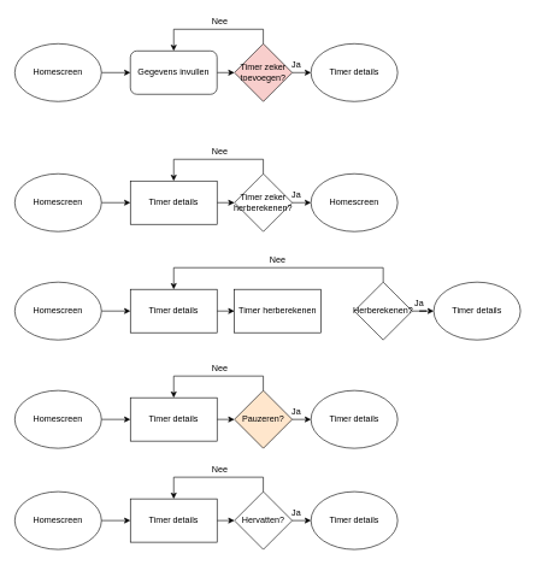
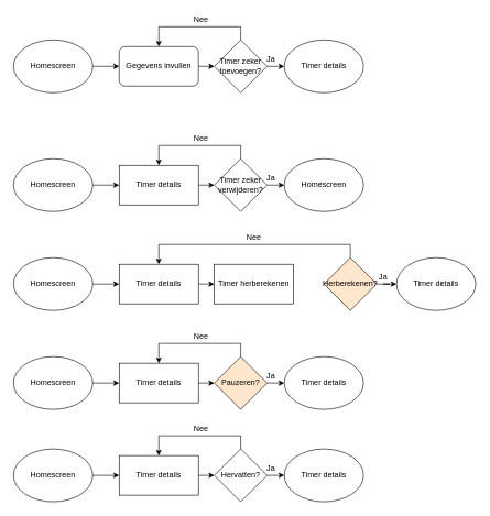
  <mxCell id="0" />
  <mxCell id="1" parent="0" />
  <mxCell id="2" style="edgeStyle=orthogonalEdgeStyle;rounded=0;orthogonalLoop=1;jettySize=auto;html=1;exitX=1;exitY=0.5;exitDx=0;exitDy=0;entryX=0;entryY=0.5;entryDx=0;entryDy=0;" edge="1" parent="1" source="3" target="5"><mxGeometry relative="1" as="geometry" /></mxCell>
  <mxCell id="3" value="Homescreen" style="ellipse;whiteSpace=wrap;html=1;" vertex="1" parent="1"><mxGeometry x="20" y="60" width="120" height="80" as="geometry" /></mxCell>
  <mxCell id="4" style="edgeStyle=orthogonalEdgeStyle;rounded=0;orthogonalLoop=1;jettySize=auto;html=1;exitX=1;exitY=0.5;exitDx=0;exitDy=0;entryX=0;entryY=0.5;entryDx=0;entryDy=0;" edge="1" parent="1" source="5" target="8"><mxGeometry relative="1" as="geometry" /></mxCell>
  <mxCell id="5" value="Gegevens invullen" style="whiteSpace=wrap;html=1;rounded=1;" vertex="1" parent="1"><mxGeometry x="180" y="70" width="120" height="60" as="geometry" /></mxCell>
  <mxCell id="6" style="edgeStyle=orthogonalEdgeStyle;rounded=0;orthogonalLoop=1;jettySize=auto;html=1;exitX=1;exitY=0.5;exitDx=0;exitDy=0;entryX=0;entryY=0.5;entryDx=0;entryDy=0;" edge="1" parent="1" source="8" target="9"><mxGeometry relative="1" as="geometry" /></mxCell>
  <mxCell id="7" style="edgeStyle=orthogonalEdgeStyle;rounded=0;orthogonalLoop=1;jettySize=auto;html=1;exitX=0.5;exitY=0;exitDx=0;exitDy=0;entryX=0.5;entryY=0;entryDx=0;entryDy=0;" edge="1" parent="1" source="8" target="5"><mxGeometry relative="1" as="geometry" /></mxCell>
- <mxCell id="8" value="Timer zeker toevoegen?" style="rhombus;whiteSpace=wrap;html=1;fillColor=#f8cecc;" vertex="1" parent="1"><mxGeometry x="324" y="60" width="80" height="80" as="geometry" /></mxCell>
+ <mxCell id="8" value="Timer zeker toevoegen?" style="rhombus;whiteSpace=wrap;html=1;" vertex="1" parent="1"><mxGeometry x="324" y="60" width="80" height="80" as="geometry" /></mxCell>
  <mxCell id="9" value="Timer details" style="ellipse;whiteSpace=wrap;html=1;" vertex="1" parent="1"><mxGeometry x="430" y="60" width="120" height="80" as="geometry" /></mxCell>
  <mxCell id="10" value="Ja" style="text;html=1;strokeColor=none;fillColor=none;align=center;verticalAlign=middle;whiteSpace=wrap;rounded=0;" vertex="1" parent="1"><mxGeometry x="390" y="80" width="40" height="20" as="geometry" /></mxCell>
  <mxCell id="11" value="Nee" style="text;html=1;strokeColor=none;fillColor=none;align=center;verticalAlign=middle;whiteSpace=wrap;rounded=0;" vertex="1" parent="1"><mxGeometry x="284" y="20" width="40" height="20" as="geometry" /></mxCell>
  <mxCell id="12" style="edgeStyle=orthogonalEdgeStyle;rounded=0;orthogonalLoop=1;jettySize=auto;html=1;exitX=1;exitY=0.5;exitDx=0;exitDy=0;entryX=0;entryY=0.5;entryDx=0;entryDy=0;" edge="1" parent="1" source="13" target="15"><mxGeometry relative="1" as="geometry" /></mxCell>
  <mxCell id="13" value="Homescreen" style="ellipse;whiteSpace=wrap;html=1;" vertex="1" parent="1"><mxGeometry x="20" y="240" width="120" height="80" as="geometry" /></mxCell>
  <mxCell id="14" style="edgeStyle=orthogonalEdgeStyle;rounded=0;orthogonalLoop=1;jettySize=auto;html=1;exitX=1;exitY=0.5;exitDx=0;exitDy=0;entryX=0;entryY=0.5;entryDx=0;entryDy=0;" edge="1" parent="1" source="15" target="18"><mxGeometry relative="1" as="geometry" /></mxCell>
  <mxCell id="15" value="Timer details" style="rounded=0;whiteSpace=wrap;html=1;" vertex="1" parent="1"><mxGeometry x="180" y="250" width="120" height="60" as="geometry" /></mxCell>
  <mxCell id="16" style="edgeStyle=orthogonalEdgeStyle;rounded=0;orthogonalLoop=1;jettySize=auto;html=1;exitX=1;exitY=0.5;exitDx=0;exitDy=0;entryX=0;entryY=0.5;entryDx=0;entryDy=0;" edge="1" parent="1" source="18" target="19"><mxGeometry relative="1" as="geometry" /></mxCell>
  <mxCell id="17" style="edgeStyle=orthogonalEdgeStyle;rounded=0;orthogonalLoop=1;jettySize=auto;html=1;exitX=0.5;exitY=0;exitDx=0;exitDy=0;entryX=0.5;entryY=0;entryDx=0;entryDy=0;" edge="1" parent="1" source="18" target="15"><mxGeometry relative="1" as="geometry" /></mxCell>
- <mxCell id="18" value="Timer zeker herberekenen?" style="rhombus;whiteSpace=wrap;html=1;" vertex="1" parent="1"><mxGeometry x="324" y="240" width="80" height="80" as="geometry" /></mxCell>
+ <mxCell id="18" value="Timer zeker verwijderen?" style="rhombus;whiteSpace=wrap;html=1;" vertex="1" parent="1"><mxGeometry x="324" y="240" width="80" height="80" as="geometry" /></mxCell>
  <mxCell id="19" value="Homescreen" style="ellipse;whiteSpace=wrap;html=1;" vertex="1" parent="1"><mxGeometry x="430" y="240" width="120" height="80" as="geometry" /></mxCell>
  <mxCell id="20" value="Nee" style="text;html=1;strokeColor=none;fillColor=none;align=center;verticalAlign=middle;whiteSpace=wrap;rounded=0;" vertex="1" parent="1"><mxGeometry x="284" y="200" width="40" height="20" as="geometry" /></mxCell>
  <mxCell id="21" value="Ja" style="text;html=1;strokeColor=none;fillColor=none;align=center;verticalAlign=middle;whiteSpace=wrap;rounded=0;" vertex="1" parent="1"><mxGeometry x="390" y="260" width="40" height="20" as="geometry" /></mxCell>
  <mxCell id="22" style="edgeStyle=orthogonalEdgeStyle;rounded=0;orthogonalLoop=1;jettySize=auto;html=1;exitX=1;exitY=0.5;exitDx=0;exitDy=0;entryX=0;entryY=0.5;entryDx=0;entryDy=0;" edge="1" parent="1" source="23" target="25"><mxGeometry relative="1" as="geometry" /></mxCell>
  <mxCell id="23" value="Homescreen" style="ellipse;whiteSpace=wrap;html=1;" vertex="1" parent="1"><mxGeometry x="20" y="390" width="120" height="80" as="geometry" /></mxCell>
  <mxCell id="24" style="edgeStyle=orthogonalEdgeStyle;rounded=0;orthogonalLoop=1;jettySize=auto;html=1;exitX=1;exitY=0.5;exitDx=0;exitDy=0;entryX=0;entryY=0.5;entryDx=0;entryDy=0;" edge="1" parent="1" source="25"><mxGeometry relative="1" as="geometry"><mxPoint x="324" y="430" as="targetPoint" /></mxGeometry></mxCell>
  <mxCell id="25" value="Timer details" style="rounded=0;whiteSpace=wrap;html=1;" vertex="1" parent="1"><mxGeometry x="180" y="400" width="120" height="60" as="geometry" /></mxCell>
  <mxCell id="26" value="Timer herberekenen" style="rounded=0;whiteSpace=wrap;html=1;" vertex="1" parent="1"><mxGeometry x="324" y="400" width="120" height="60" as="geometry" /></mxCell>
  <mxCell id="27" style="edgeStyle=orthogonalEdgeStyle;rounded=0;orthogonalLoop=1;jettySize=auto;html=1;exitX=0.5;exitY=0;exitDx=0;exitDy=0;entryX=0.5;entryY=0;entryDx=0;entryDy=0;" edge="1" parent="1" source="29" target="25"><mxGeometry relative="1" as="geometry" /></mxCell>
  <mxCell id="28" style="edgeStyle=orthogonalEdgeStyle;rounded=0;orthogonalLoop=1;jettySize=auto;html=1;exitX=1;exitY=0.5;exitDx=0;exitDy=0;" edge="1" parent="1" source="29" target="30"><mxGeometry relative="1" as="geometry" /></mxCell>
- <mxCell id="29" value="Herberekenen?" style="rhombus;whiteSpace=wrap;html=1;" vertex="1" parent="1"><mxGeometry x="490" y="390" width="80" height="80" as="geometry" /></mxCell>
+ <mxCell id="29" value="Herberekenen?" style="rhombus;whiteSpace=wrap;html=1;fillColor=#ffe6cc;" vertex="1" parent="1"><mxGeometry x="490" y="390" width="80" height="80" as="geometry" /></mxCell>
  <mxCell id="30" value="Timer details" style="ellipse;whiteSpace=wrap;html=1;" vertex="1" parent="1"><mxGeometry x="600" y="390" width="120" height="80" as="geometry" /></mxCell>
  <mxCell id="31" value="Ja" style="text;html=1;strokeColor=none;fillColor=none;align=center;verticalAlign=middle;whiteSpace=wrap;rounded=0;" vertex="1" parent="1"><mxGeometry x="560" y="410" width="40" height="20" as="geometry" /></mxCell>
  <mxCell id="32" value="Nee" style="text;html=1;strokeColor=none;fillColor=none;align=center;verticalAlign=middle;whiteSpace=wrap;rounded=0;" vertex="1" parent="1"><mxGeometry x="364" y="350" width="40" height="20" as="geometry" /></mxCell>
  <mxCell id="33" style="edgeStyle=orthogonalEdgeStyle;rounded=0;orthogonalLoop=1;jettySize=auto;html=1;exitX=1;exitY=0.5;exitDx=0;exitDy=0;entryX=0;entryY=0.5;entryDx=0;entryDy=0;" edge="1" parent="1" source="34" target="36"><mxGeometry relative="1" as="geometry" /></mxCell>
  <mxCell id="34" value="Homescreen" style="ellipse;whiteSpace=wrap;html=1;" vertex="1" parent="1"><mxGeometry x="20" y="540" width="120" height="80" as="geometry" /></mxCell>
  <mxCell id="35" style="edgeStyle=orthogonalEdgeStyle;rounded=0;orthogonalLoop=1;jettySize=auto;html=1;exitX=1;exitY=0.5;exitDx=0;exitDy=0;entryX=0;entryY=0.5;entryDx=0;entryDy=0;" edge="1" parent="1" source="36" target="39"><mxGeometry relative="1" as="geometry" /></mxCell>
  <mxCell id="36" value="Timer details" style="rounded=0;whiteSpace=wrap;html=1;" vertex="1" parent="1"><mxGeometry x="180" y="550" width="120" height="60" as="geometry" /></mxCell>
  <mxCell id="37" style="edgeStyle=orthogonalEdgeStyle;rounded=0;orthogonalLoop=1;jettySize=auto;html=1;exitX=1;exitY=0.5;exitDx=0;exitDy=0;entryX=0;entryY=0.5;entryDx=0;entryDy=0;" edge="1" parent="1" source="39" target="40"><mxGeometry relative="1" as="geometry" /></mxCell>
  <mxCell id="38" style="edgeStyle=orthogonalEdgeStyle;rounded=0;orthogonalLoop=1;jettySize=auto;html=1;exitX=0.5;exitY=0;exitDx=0;exitDy=0;entryX=0.5;entryY=0;entryDx=0;entryDy=0;" edge="1" parent="1" source="39" target="36"><mxGeometry relative="1" as="geometry" /></mxCell>
  <mxCell id="39" value="Pauzeren?" style="rhombus;whiteSpace=wrap;html=1;fillColor=#ffe6cc;" vertex="1" parent="1"><mxGeometry x="324" y="540" width="80" height="80" as="geometry" /></mxCell>
  <mxCell id="40" value="Timer details" style="ellipse;whiteSpace=wrap;html=1;" vertex="1" parent="1"><mxGeometry x="430" y="540" width="120" height="80" as="geometry" /></mxCell>
  <mxCell id="41" value="Nee" style="text;html=1;strokeColor=none;fillColor=none;align=center;verticalAlign=middle;whiteSpace=wrap;rounded=0;" vertex="1" parent="1"><mxGeometry x="284" y="500" width="40" height="20" as="geometry" /></mxCell>
  <mxCell id="42" value="Ja" style="text;html=1;strokeColor=none;fillColor=none;align=center;verticalAlign=middle;whiteSpace=wrap;rounded=0;" vertex="1" parent="1"><mxGeometry x="390" y="560" width="40" height="20" as="geometry" /></mxCell>
  <mxCell id="43" style="edgeStyle=orthogonalEdgeStyle;rounded=0;orthogonalLoop=1;jettySize=auto;html=1;exitX=1;exitY=0.5;exitDx=0;exitDy=0;entryX=0;entryY=0.5;entryDx=0;entryDy=0;" edge="1" parent="1" source="44" target="46"><mxGeometry relative="1" as="geometry" /></mxCell>
  <mxCell id="44" value="Homescreen" style="ellipse;whiteSpace=wrap;html=1;" vertex="1" parent="1"><mxGeometry x="20" y="680" width="120" height="80" as="geometry" /></mxCell>
  <mxCell id="45" style="edgeStyle=orthogonalEdgeStyle;rounded=0;orthogonalLoop=1;jettySize=auto;html=1;exitX=1;exitY=0.5;exitDx=0;exitDy=0;entryX=0;entryY=0.5;entryDx=0;entryDy=0;" edge="1" parent="1" source="46" target="49"><mxGeometry relative="1" as="geometry" /></mxCell>
  <mxCell id="46" value="Timer details" style="rounded=0;whiteSpace=wrap;html=1;" vertex="1" parent="1"><mxGeometry x="180" y="690" width="120" height="60" as="geometry" /></mxCell>
  <mxCell id="47" style="edgeStyle=orthogonalEdgeStyle;rounded=0;orthogonalLoop=1;jettySize=auto;html=1;exitX=1;exitY=0.5;exitDx=0;exitDy=0;entryX=0;entryY=0.5;entryDx=0;entryDy=0;" edge="1" parent="1" source="49" target="50"><mxGeometry relative="1" as="geometry" /></mxCell>
  <mxCell id="48" style="edgeStyle=orthogonalEdgeStyle;rounded=0;orthogonalLoop=1;jettySize=auto;html=1;exitX=0.5;exitY=0;exitDx=0;exitDy=0;entryX=0.5;entryY=0;entryDx=0;entryDy=0;" edge="1" parent="1" source="49" target="46"><mxGeometry relative="1" as="geometry" /></mxCell>
  <mxCell id="49" value="Hervatten?" style="rhombus;whiteSpace=wrap;html=1;" vertex="1" parent="1"><mxGeometry x="324" y="680" width="80" height="80" as="geometry" /></mxCell>
  <mxCell id="50" value="Timer details" style="ellipse;whiteSpace=wrap;html=1;" vertex="1" parent="1"><mxGeometry x="430" y="680" width="120" height="80" as="geometry" /></mxCell>
  <mxCell id="51" value="Nee" style="text;html=1;strokeColor=none;fillColor=none;align=center;verticalAlign=middle;whiteSpace=wrap;rounded=0;" vertex="1" parent="1"><mxGeometry x="284" y="640" width="40" height="20" as="geometry" /></mxCell>
  <mxCell id="52" value="Ja" style="text;html=1;strokeColor=none;fillColor=none;align=center;verticalAlign=middle;whiteSpace=wrap;rounded=0;" vertex="1" parent="1"><mxGeometry x="390" y="700" width="40" height="20" as="geometry" /></mxCell>
